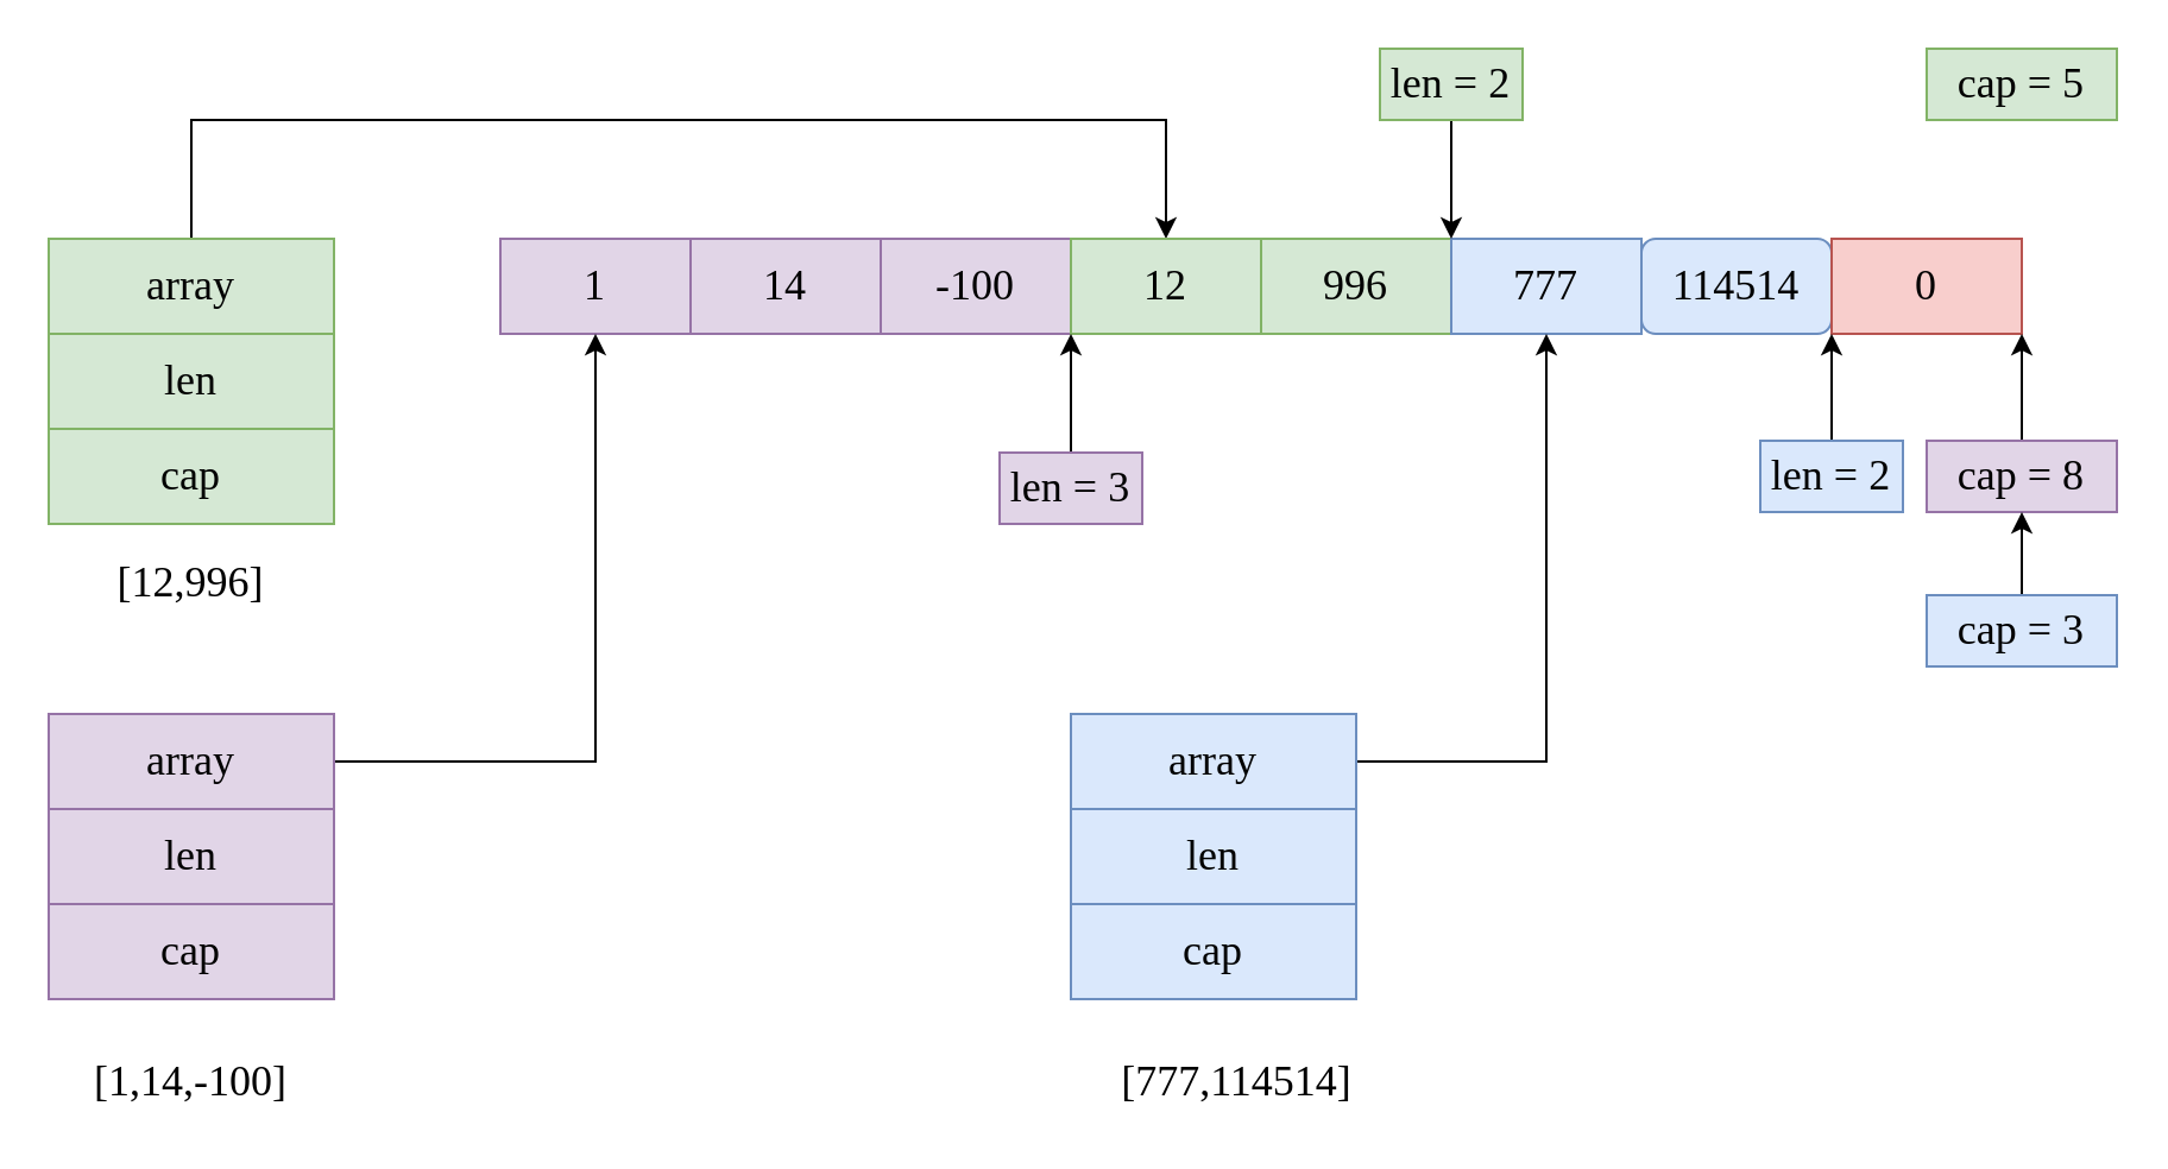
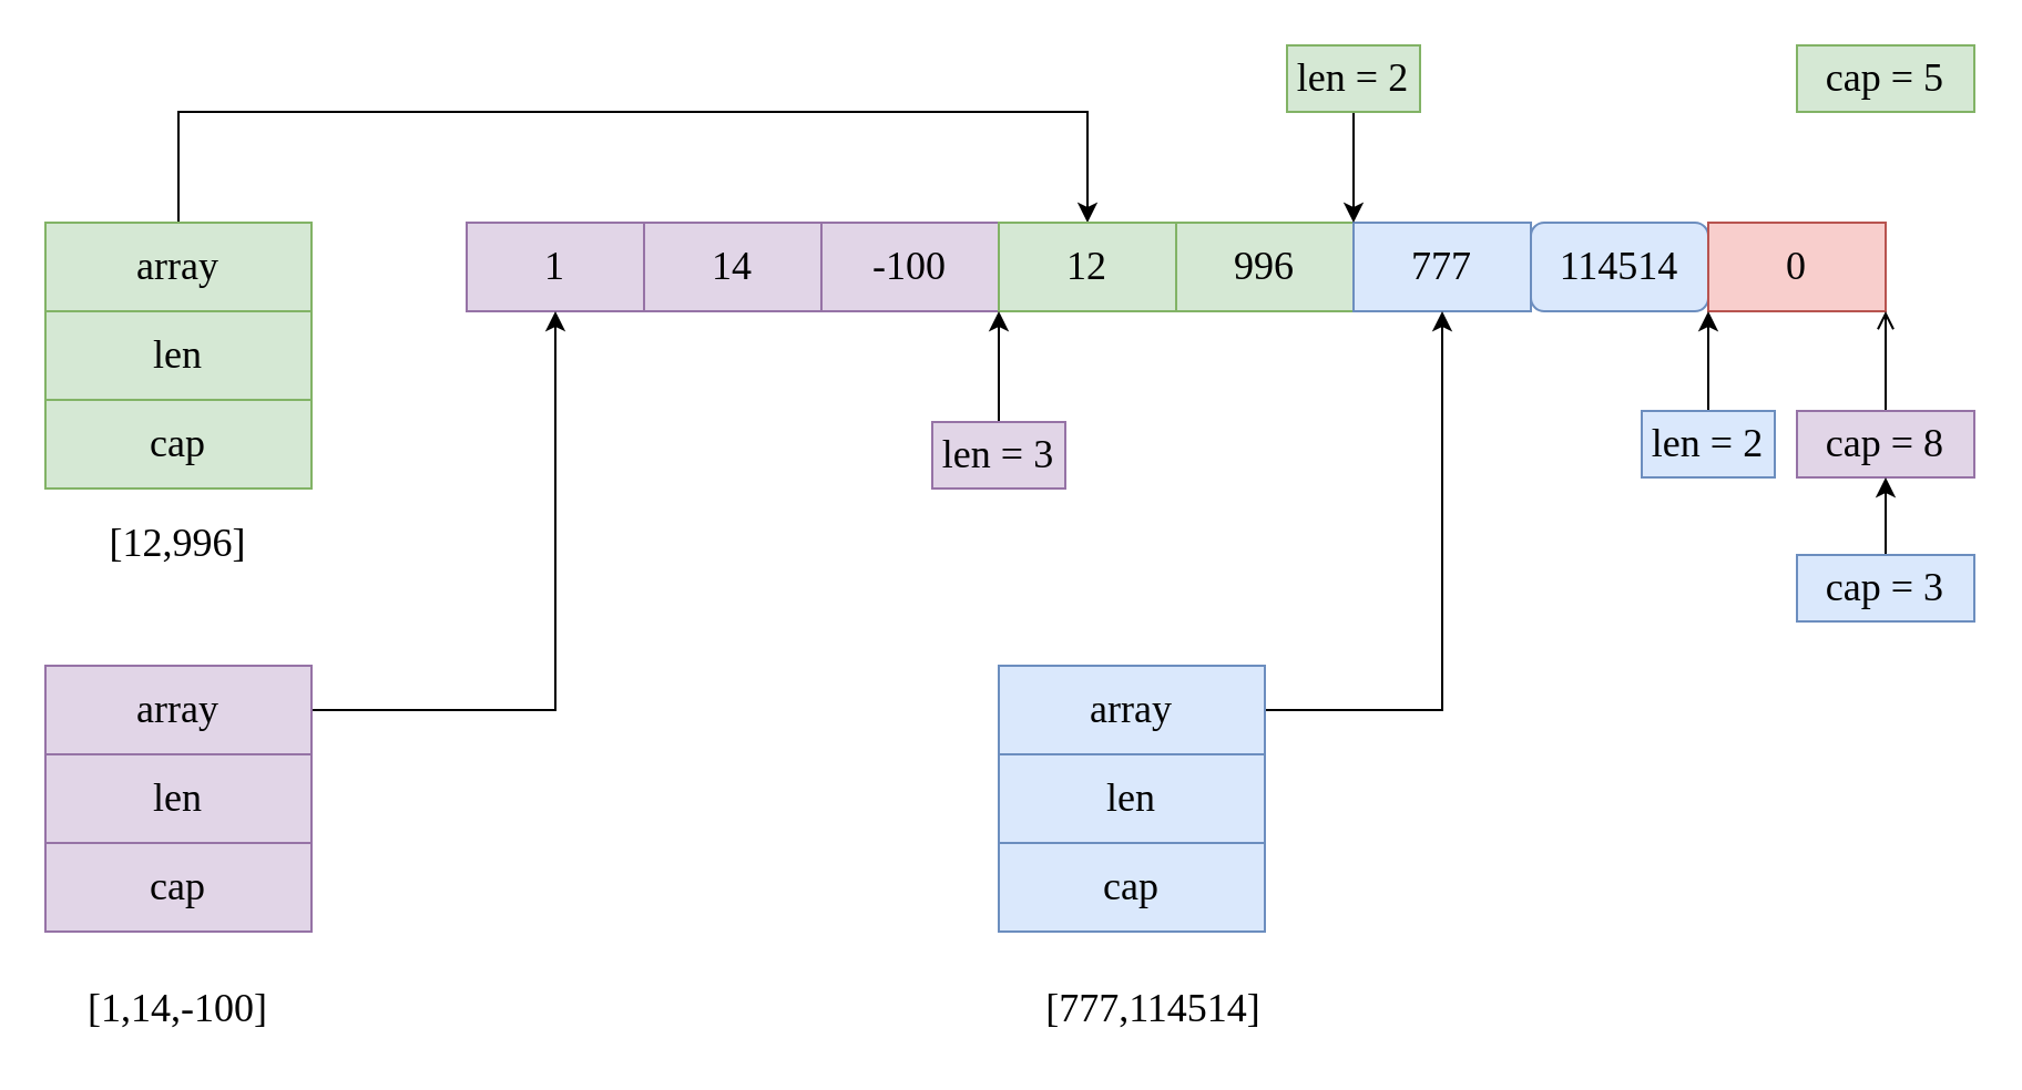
  <mxCell id="0" />
  <mxCell id="1" parent="0" />
  <mxCell id="2" style="edgeStyle=orthogonalEdgeStyle;rounded=0;orthogonalLoop=1;jettySize=auto;html=1;fontFamily=Comic Sans MS;fontSize=18;" edge="1" parent="1" source="3" target="9"><mxGeometry relative="1" as="geometry"><Array as="points"><mxPoint x="80" y="50" /><mxPoint x="490" y="50" /></Array></mxGeometry></mxCell>
  <mxCell id="3" value="array" style="rounded=0;whiteSpace=wrap;html=1;fontSize=18;fontFamily=Comic Sans MS;fillColor=#d5e8d4;strokeColor=#82b366;" vertex="1" parent="1"><mxGeometry x="20" y="100" width="120" height="40" as="geometry" /></mxCell>
  <mxCell id="4" value="len" style="rounded=0;whiteSpace=wrap;html=1;fontSize=18;fontFamily=Comic Sans MS;fillColor=#d5e8d4;strokeColor=#82b366;" vertex="1" parent="1"><mxGeometry x="20" y="140" width="120" height="40" as="geometry" /></mxCell>
  <mxCell id="5" value="cap" style="rounded=0;whiteSpace=wrap;html=1;fontSize=18;fontFamily=Comic Sans MS;fillColor=#d5e8d4;strokeColor=#82b366;" vertex="1" parent="1"><mxGeometry x="20" y="180" width="120" height="40" as="geometry" /></mxCell>
  <mxCell id="6" value="1" style="rounded=0;whiteSpace=wrap;html=1;fontFamily=Comic Sans MS;fontSize=18;fillColor=#e1d5e7;strokeColor=#9673a6;" vertex="1" parent="1"><mxGeometry x="210" y="100" width="80" height="40" as="geometry" /></mxCell>
  <mxCell id="7" value="14" style="rounded=0;whiteSpace=wrap;html=1;fontFamily=Comic Sans MS;fontSize=18;fillColor=#e1d5e7;strokeColor=#9673a6;" vertex="1" parent="1"><mxGeometry x="290" y="100" width="80" height="40" as="geometry" /></mxCell>
  <mxCell id="8" value="-100" style="rounded=0;whiteSpace=wrap;html=1;fontFamily=Comic Sans MS;fontSize=18;fillColor=#e1d5e7;strokeColor=#9673a6;" vertex="1" parent="1"><mxGeometry x="370" y="100" width="80" height="40" as="geometry" /></mxCell>
  <mxCell id="9" value="12" style="rounded=0;whiteSpace=wrap;html=1;fontFamily=Comic Sans MS;fontSize=18;fillColor=#d5e8d4;strokeColor=#82b366;" vertex="1" parent="1"><mxGeometry x="450" y="100" width="80" height="40" as="geometry" /></mxCell>
  <mxCell id="10" value="996" style="rounded=0;whiteSpace=wrap;html=1;fontFamily=Comic Sans MS;fontSize=18;fillColor=#d5e8d4;strokeColor=#82b366;" vertex="1" parent="1"><mxGeometry x="530" y="100" width="80" height="40" as="geometry" /></mxCell>
  <mxCell id="11" value="777" style="rounded=0;whiteSpace=wrap;html=1;fontFamily=Comic Sans MS;fontSize=18;fillColor=#dae8fc;strokeColor=#6c8ebf;" vertex="1" parent="1"><mxGeometry x="610" y="100" width="80" height="40" as="geometry" /></mxCell>
  <mxCell id="12" value="114514" style="whiteSpace=wrap;html=1;fontFamily=Comic Sans MS;fontSize=18;fillColor=#dae8fc;strokeColor=#6c8ebf;rounded=1;" vertex="1" parent="1"><mxGeometry x="690" y="100" width="80" height="40" as="geometry" /></mxCell>
  <mxCell id="13" value="0" style="rounded=0;whiteSpace=wrap;html=1;fontFamily=Comic Sans MS;fontSize=18;fillColor=#f8cecc;strokeColor=#b85450;" vertex="1" parent="1"><mxGeometry x="770" y="100" width="80" height="40" as="geometry" /></mxCell>
  <mxCell id="14" style="edgeStyle=orthogonalEdgeStyle;rounded=0;orthogonalLoop=1;jettySize=auto;html=1;entryX=1;entryY=0;entryDx=0;entryDy=0;fontFamily=Comic Sans MS;fontSize=18;" edge="1" parent="1" source="15" target="10"><mxGeometry relative="1" as="geometry" /></mxCell>
  <mxCell id="15" value="len = 2" style="text;html=1;strokeColor=#82b366;fillColor=#d5e8d4;align=center;verticalAlign=middle;whiteSpace=wrap;rounded=0;fontFamily=Comic Sans MS;fontSize=18;" vertex="1" parent="1"><mxGeometry x="580" y="20" width="60" height="30" as="geometry" /></mxCell>
  <mxCell id="16" value="cap = 5" style="text;html=1;strokeColor=#82b366;fillColor=#d5e8d4;align=center;verticalAlign=middle;whiteSpace=wrap;rounded=0;fontFamily=Comic Sans MS;fontSize=18;" vertex="1" parent="1"><mxGeometry x="810" y="20" width="80" height="30" as="geometry" /></mxCell>
  <mxCell id="17" style="edgeStyle=orthogonalEdgeStyle;rounded=0;orthogonalLoop=1;jettySize=auto;html=1;entryX=0.5;entryY=1;entryDx=0;entryDy=0;fontFamily=Comic Sans MS;fontSize=18;" edge="1" parent="1" source="18" target="6"><mxGeometry relative="1" as="geometry" /></mxCell>
  <mxCell id="18" value="array" style="rounded=0;whiteSpace=wrap;html=1;fontSize=18;fontFamily=Comic Sans MS;fillColor=#e1d5e7;strokeColor=#9673a6;" vertex="1" parent="1"><mxGeometry x="20" y="300" width="120" height="40" as="geometry" /></mxCell>
  <mxCell id="19" value="len" style="rounded=0;whiteSpace=wrap;html=1;fontSize=18;fontFamily=Comic Sans MS;fillColor=#e1d5e7;strokeColor=#9673a6;" vertex="1" parent="1"><mxGeometry x="20" y="340" width="120" height="40" as="geometry" /></mxCell>
  <mxCell id="20" value="cap" style="rounded=0;whiteSpace=wrap;html=1;fontSize=18;fontFamily=Comic Sans MS;fillColor=#e1d5e7;strokeColor=#9673a6;" vertex="1" parent="1"><mxGeometry x="20" y="380" width="120" height="40" as="geometry" /></mxCell>
  <mxCell id="21" value="" style="edgeStyle=orthogonalEdgeStyle;rounded=0;orthogonalLoop=1;jettySize=auto;html=1;fontFamily=Comic Sans MS;fontSize=18;" edge="1" parent="1" source="22" target="9"><mxGeometry relative="1" as="geometry"><Array as="points"><mxPoint x="450" y="150" /><mxPoint x="450" y="150" /></Array></mxGeometry></mxCell>
  <mxCell id="22" value="len = 3" style="text;html=1;strokeColor=#9673a6;fillColor=#e1d5e7;align=center;verticalAlign=middle;whiteSpace=wrap;rounded=0;fontFamily=Comic Sans MS;fontSize=18;" vertex="1" parent="1"><mxGeometry x="420" y="190" width="60" height="30" as="geometry" /></mxCell>
- <mxCell id="23" value="" style="edgeStyle=orthogonalEdgeStyle;rounded=0;orthogonalLoop=1;jettySize=auto;html=1;fontFamily=Comic Sans MS;fontSize=18;entryX=1;entryY=1;entryDx=0;entryDy=0;" edge="1" parent="1" source="24" target="13"><mxGeometry relative="1" as="geometry"><mxPoint x="850" y="150" as="targetPoint" /><Array as="points" /></mxGeometry></mxCell>
+ <mxCell id="23" value="" style="edgeStyle=orthogonalEdgeStyle;rounded=0;orthogonalLoop=1;jettySize=auto;html=1;fontFamily=Comic Sans MS;fontSize=18;entryX=1;entryY=1;entryDx=0;entryDy=0;endArrow=open;" edge="1" parent="1" source="24" target="13"><mxGeometry relative="1" as="geometry"><mxPoint x="850" y="150" as="targetPoint" /><Array as="points" /></mxGeometry></mxCell>
  <mxCell id="24" value="cap = 8" style="text;html=1;strokeColor=#9673a6;fillColor=#e1d5e7;align=center;verticalAlign=middle;whiteSpace=wrap;rounded=0;fontFamily=Comic Sans MS;fontSize=18;" vertex="1" parent="1"><mxGeometry x="810" y="185" width="80" height="30" as="geometry" /></mxCell>
  <mxCell id="25" style="edgeStyle=orthogonalEdgeStyle;rounded=0;orthogonalLoop=1;jettySize=auto;html=1;entryX=0.5;entryY=1;entryDx=0;entryDy=0;fontFamily=Comic Sans MS;fontSize=18;" edge="1" parent="1" source="26" target="11"><mxGeometry relative="1" as="geometry" /></mxCell>
  <mxCell id="26" value="array" style="rounded=0;whiteSpace=wrap;html=1;fontSize=18;fontFamily=Comic Sans MS;fillColor=#dae8fc;strokeColor=#6c8ebf;" vertex="1" parent="1"><mxGeometry x="450" y="300" width="120" height="40" as="geometry" /></mxCell>
  <mxCell id="27" value="len" style="rounded=0;whiteSpace=wrap;html=1;fontSize=18;fontFamily=Comic Sans MS;fillColor=#dae8fc;strokeColor=#6c8ebf;" vertex="1" parent="1"><mxGeometry x="450" y="340" width="120" height="40" as="geometry" /></mxCell>
  <mxCell id="28" value="cap" style="rounded=0;whiteSpace=wrap;html=1;fontSize=18;fontFamily=Comic Sans MS;fillColor=#dae8fc;strokeColor=#6c8ebf;" vertex="1" parent="1"><mxGeometry x="450" y="380" width="120" height="40" as="geometry" /></mxCell>
  <mxCell id="29" value="" style="edgeStyle=orthogonalEdgeStyle;rounded=0;orthogonalLoop=1;jettySize=auto;html=1;fontFamily=Comic Sans MS;fontSize=18;entryX=0;entryY=1;entryDx=0;entryDy=0;" edge="1" parent="1" source="30" target="13"><mxGeometry relative="1" as="geometry" /></mxCell>
  <mxCell id="30" value="len = 2" style="text;html=1;strokeColor=#6c8ebf;fillColor=#dae8fc;align=center;verticalAlign=middle;whiteSpace=wrap;rounded=0;fontFamily=Comic Sans MS;fontSize=18;" vertex="1" parent="1"><mxGeometry x="740" y="185" width="60" height="30" as="geometry" /></mxCell>
  <mxCell id="31" value="" style="edgeStyle=orthogonalEdgeStyle;rounded=0;orthogonalLoop=1;jettySize=auto;html=1;fontFamily=Comic Sans MS;fontSize=18;" edge="1" parent="1" source="32" target="24"><mxGeometry relative="1" as="geometry" /></mxCell>
  <mxCell id="32" value="cap = 3" style="text;html=1;strokeColor=#6c8ebf;fillColor=#dae8fc;align=center;verticalAlign=middle;whiteSpace=wrap;rounded=0;fontFamily=Comic Sans MS;fontSize=18;" vertex="1" parent="1"><mxGeometry x="810" y="250" width="80" height="30" as="geometry" /></mxCell>
  <mxCell id="33" value="[1,14,-100]" style="text;html=1;strokeColor=none;fillColor=none;align=center;verticalAlign=middle;whiteSpace=wrap;rounded=0;fontFamily=Comic Sans MS;fontSize=18;" vertex="1" parent="1"><mxGeometry x="50" y="440" width="60" height="30" as="geometry" /></mxCell>
  <mxCell id="34" value="[777,114514]" style="text;html=1;strokeColor=none;fillColor=none;align=center;verticalAlign=middle;whiteSpace=wrap;rounded=0;fontFamily=Comic Sans MS;fontSize=18;" vertex="1" parent="1"><mxGeometry x="490" y="440" width="60" height="30" as="geometry" /></mxCell>
  <mxCell id="35" value="[12,996]" style="text;html=1;strokeColor=none;fillColor=none;align=center;verticalAlign=middle;whiteSpace=wrap;rounded=0;fontFamily=Comic Sans MS;fontSize=18;" vertex="1" parent="1"><mxGeometry x="50" y="230" width="60" height="30" as="geometry" /></mxCell>
